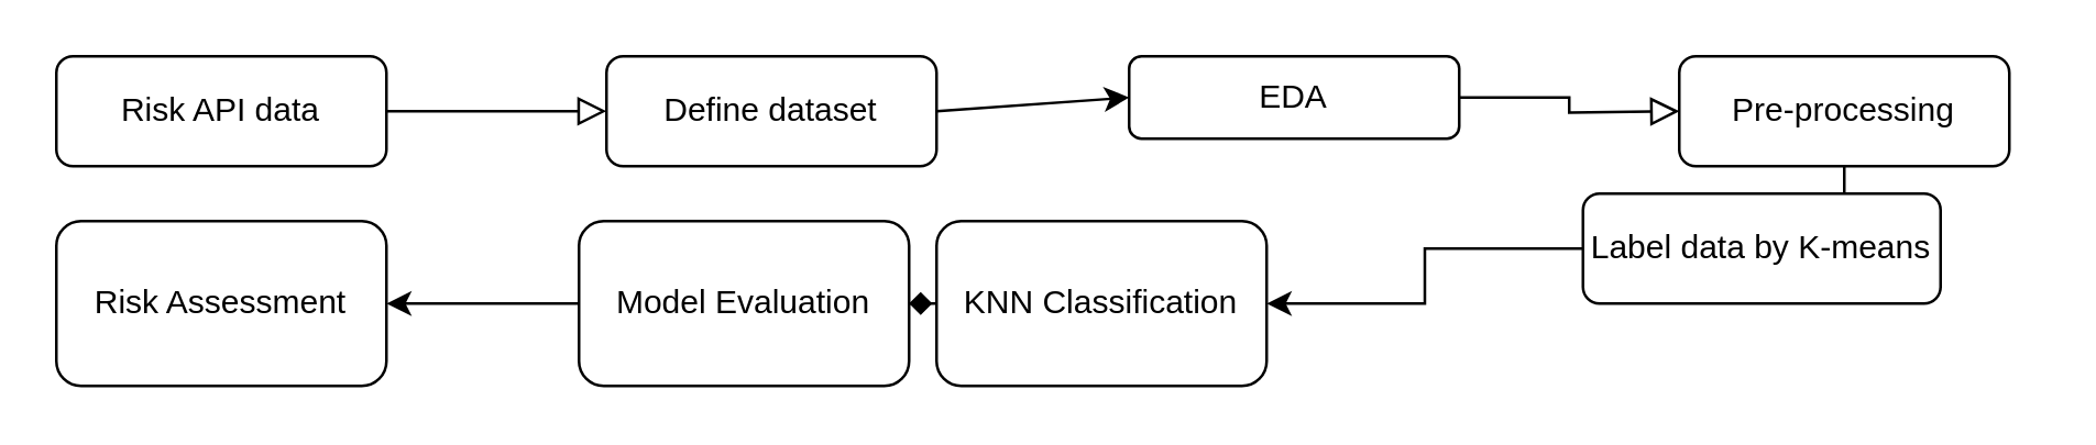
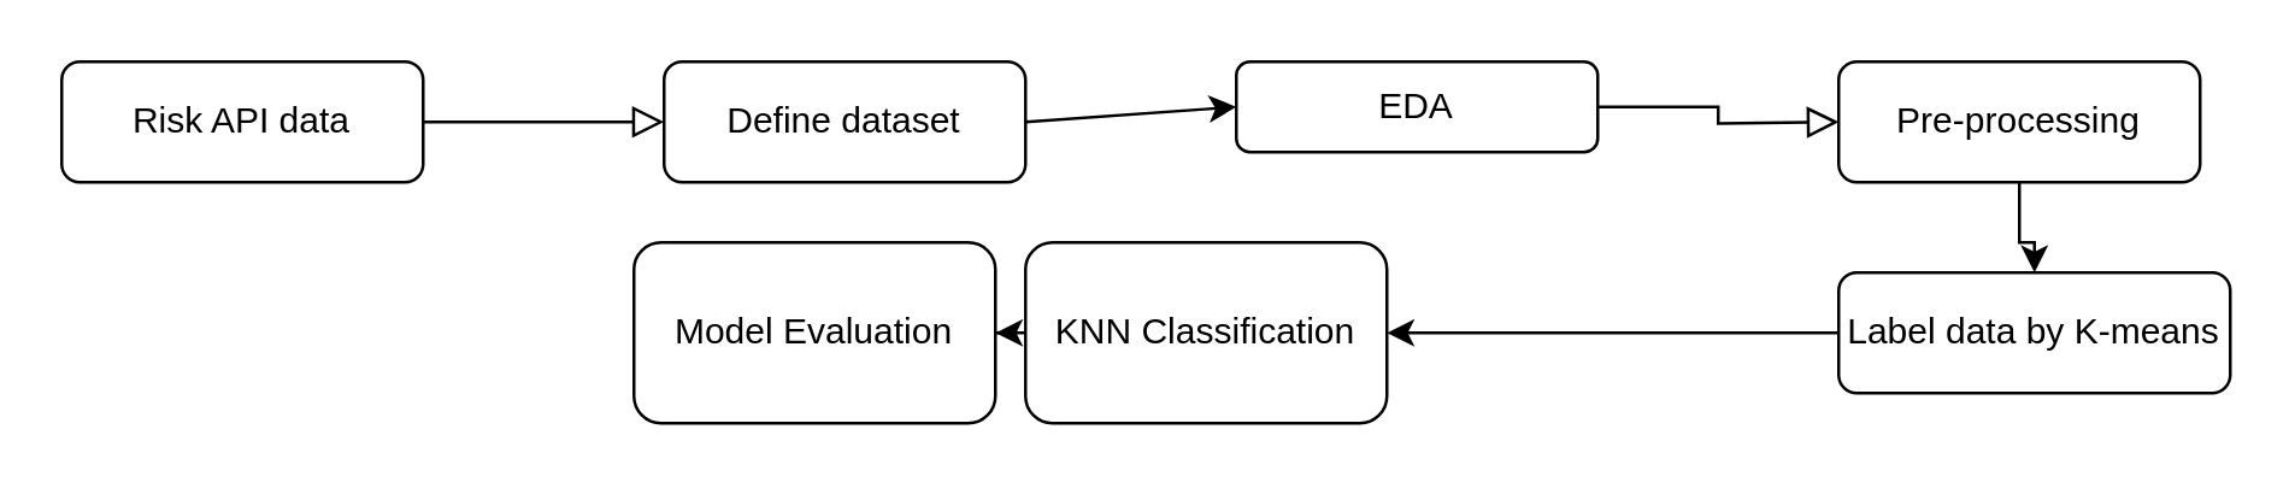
  <mxCell id="0" />
  <mxCell id="1" parent="0" />
  <mxCell id="2" value="" style="rounded=0;html=1;jettySize=auto;orthogonalLoop=1;fontSize=11;endArrow=block;endFill=0;endSize=8;strokeWidth=1;shadow=0;labelBackgroundColor=none;edgeStyle=orthogonalEdgeStyle;" parent="1" source="3" edge="1"><mxGeometry relative="1" as="geometry"><mxPoint x="220" y="40" as="targetPoint" /></mxGeometry></mxCell>
  <mxCell id="3" value="Risk API data" style="rounded=1;whiteSpace=wrap;html=1;fontSize=12;glass=0;strokeWidth=1;shadow=0;" parent="1" vertex="1"><mxGeometry y="20" width="120" height="40" as="geometry" x="20" /></mxCell>
  <mxCell id="4" value="Define dataset" style="rounded=1;whiteSpace=wrap;html=1;fontSize=12;glass=0;strokeWidth=1;shadow=0;" parent="1" vertex="1"><mxGeometry x="220" y="20" width="120" height="40" as="geometry" /></mxCell>
  <mxCell id="5" value="" style="rounded=0;html=1;jettySize=auto;orthogonalLoop=1;fontSize=11;endArrow=block;endFill=0;endSize=8;strokeWidth=1;shadow=0;labelBackgroundColor=none;edgeStyle=orthogonalEdgeStyle;" edge="1" parent="1" source="6"><mxGeometry relative="1" as="geometry"><mxPoint x="610" y="40" as="targetPoint" /></mxGeometry></mxCell>
  <mxCell id="6" value="EDA" style="rounded=1;whiteSpace=wrap;html=1;fontSize=12;glass=0;strokeWidth=1;shadow=0;" vertex="1" parent="1"><mxGeometry x="410" y="20" width="120" height="30" as="geometry" /></mxCell>
  <mxCell id="7" value="" style="edgeStyle=orthogonalEdgeStyle;rounded=0;orthogonalLoop=1;jettySize=auto;html=1;" edge="1" parent="1" source="8" target="11"><mxGeometry relative="1" as="geometry" /></mxCell>
  <mxCell id="8" value="Pre-processing" style="rounded=1;whiteSpace=wrap;html=1;fontSize=12;glass=0;strokeWidth=1;shadow=0;" vertex="1" parent="1"><mxGeometry x="610" y="20" width="120" height="40" as="geometry" /></mxCell>
  <mxCell id="9" value="" style="endArrow=classic;html=1;rounded=0;exitX=1;exitY=0.5;exitDx=0;exitDy=0;entryX=0;entryY=0.5;entryDx=0;entryDy=0;" edge="1" parent="1" source="4" target="6"><mxGeometry width="50" height="50" relative="1" as="geometry"><mxPoint x="410" y="170" as="sourcePoint" /><mxPoint x="460" y="120" as="targetPoint" /></mxGeometry></mxCell>
  <mxCell id="10" value="" style="edgeStyle=orthogonalEdgeStyle;rounded=0;orthogonalLoop=1;jettySize=auto;html=1;" edge="1" parent="1" source="11" target="13"><mxGeometry relative="1" as="geometry" /></mxCell>
- <mxCell id="11" value="Label data by K-means" style="rounded=1;whiteSpace=wrap;html=1;fontSize=12;glass=0;strokeWidth=1;shadow=0;" vertex="1" parent="1"><mxGeometry x="575" y="70" width="130" height="40" as="geometry" /></mxCell>
- <mxCell id="12" value="" style="edgeStyle=orthogonalEdgeStyle;rounded=0;orthogonalLoop=1;jettySize=auto;html=1;endArrow=diamond;" edge="1" parent="1" source="13" target="15"><mxGeometry relative="1" as="geometry" /></mxCell>
+ <mxCell id="11" value="Label data by K-means" style="rounded=1;whiteSpace=wrap;html=1;fontSize=12;glass=0;strokeWidth=1;shadow=0;" vertex="1" parent="1"><mxGeometry x="610" y="90" width="130" height="40" as="geometry" /></mxCell>
+ <mxCell id="12" value="" style="edgeStyle=orthogonalEdgeStyle;rounded=0;orthogonalLoop=1;jettySize=auto;html=1;" edge="1" parent="1" source="13" target="15"><mxGeometry relative="1" as="geometry" /></mxCell>
  <mxCell id="13" value="KNN Classification" style="whiteSpace=wrap;html=1;rounded=1;glass=0;strokeWidth=1;shadow=0;" vertex="1" parent="1"><mxGeometry x="340" y="80" width="120" height="60" as="geometry" /></mxCell>
- <mxCell id="14" value="" style="edgeStyle=orthogonalEdgeStyle;rounded=0;orthogonalLoop=1;jettySize=auto;html=1;" edge="1" parent="1" source="15" target="16"><mxGeometry relative="1" as="geometry" /></mxCell>
  <mxCell id="15" value="Model Evaluation" style="whiteSpace=wrap;html=1;rounded=1;glass=0;strokeWidth=1;shadow=0;" vertex="1" parent="1"><mxGeometry x="210" y="80" width="120" height="60" as="geometry" /></mxCell>
- <mxCell id="16" value="Risk Assessment" style="whiteSpace=wrap;html=1;rounded=1;glass=0;strokeWidth=1;shadow=0;" vertex="1" parent="1"><mxGeometry y="80" width="120" height="60" as="geometry" x="20" /></mxCell>
